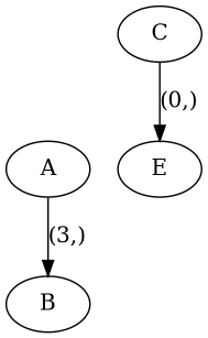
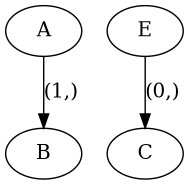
  digraph {
    rankdir=TB
    A
    E
    B
    C
    subgraph sub_1 {
      rank=same
      A
      E
    }
-   A -> B [label="(3,)"]
-   C -> E [label="(0,)"]
+   A -> B [label="(1,)"]
+   E -> C [label="(0,)"]
  }
